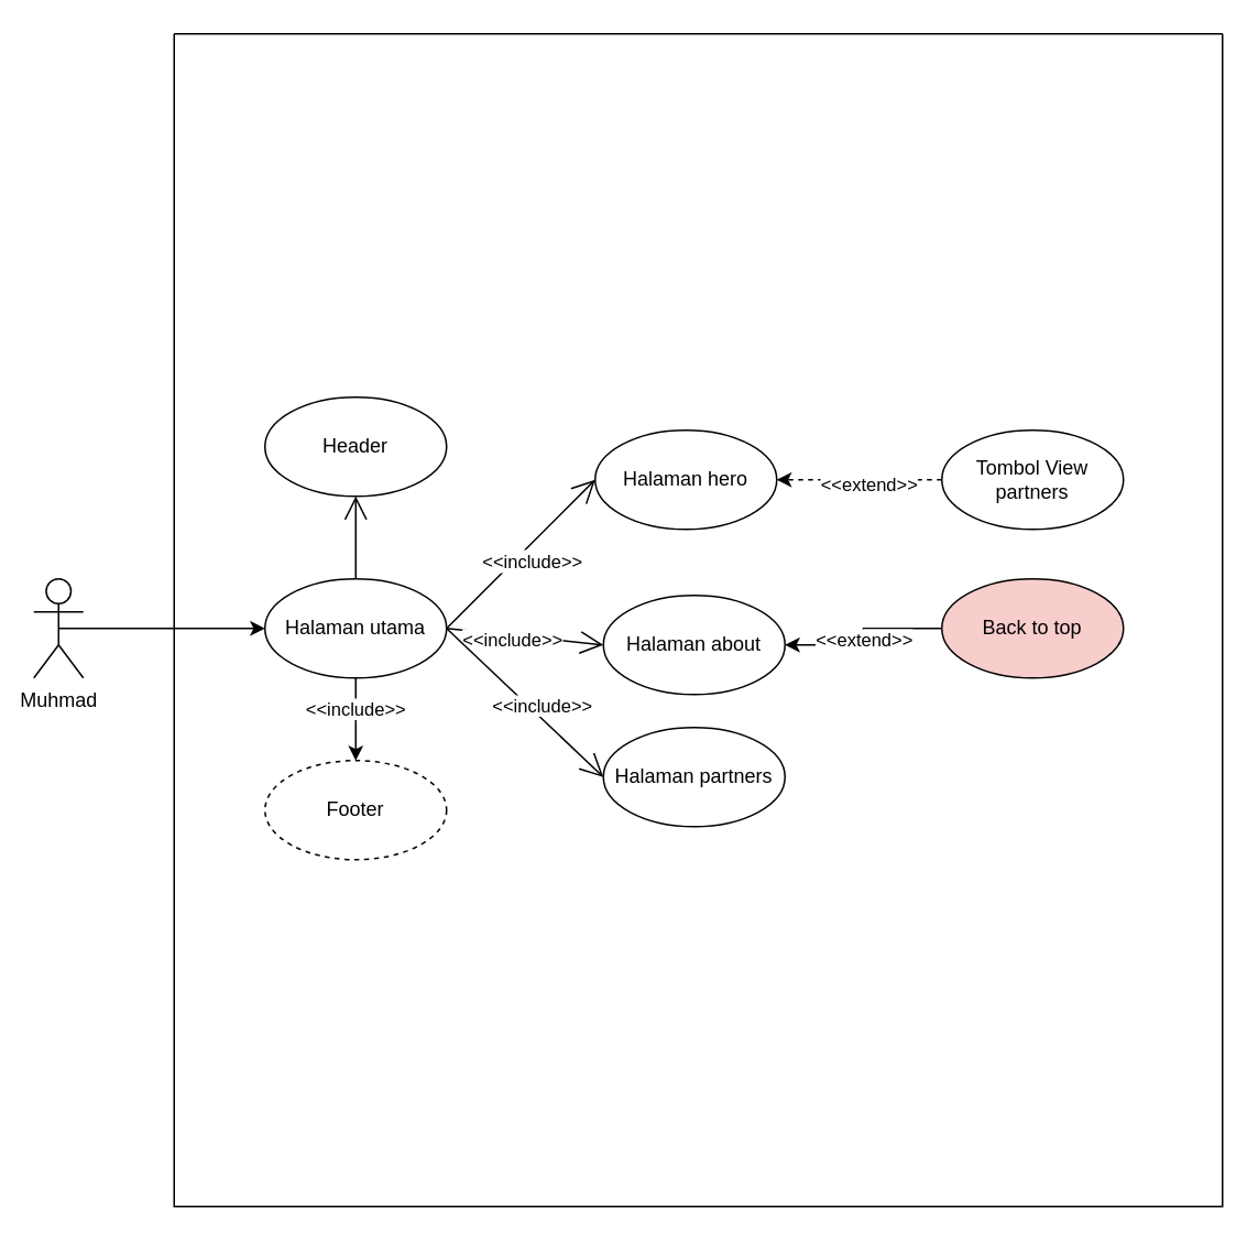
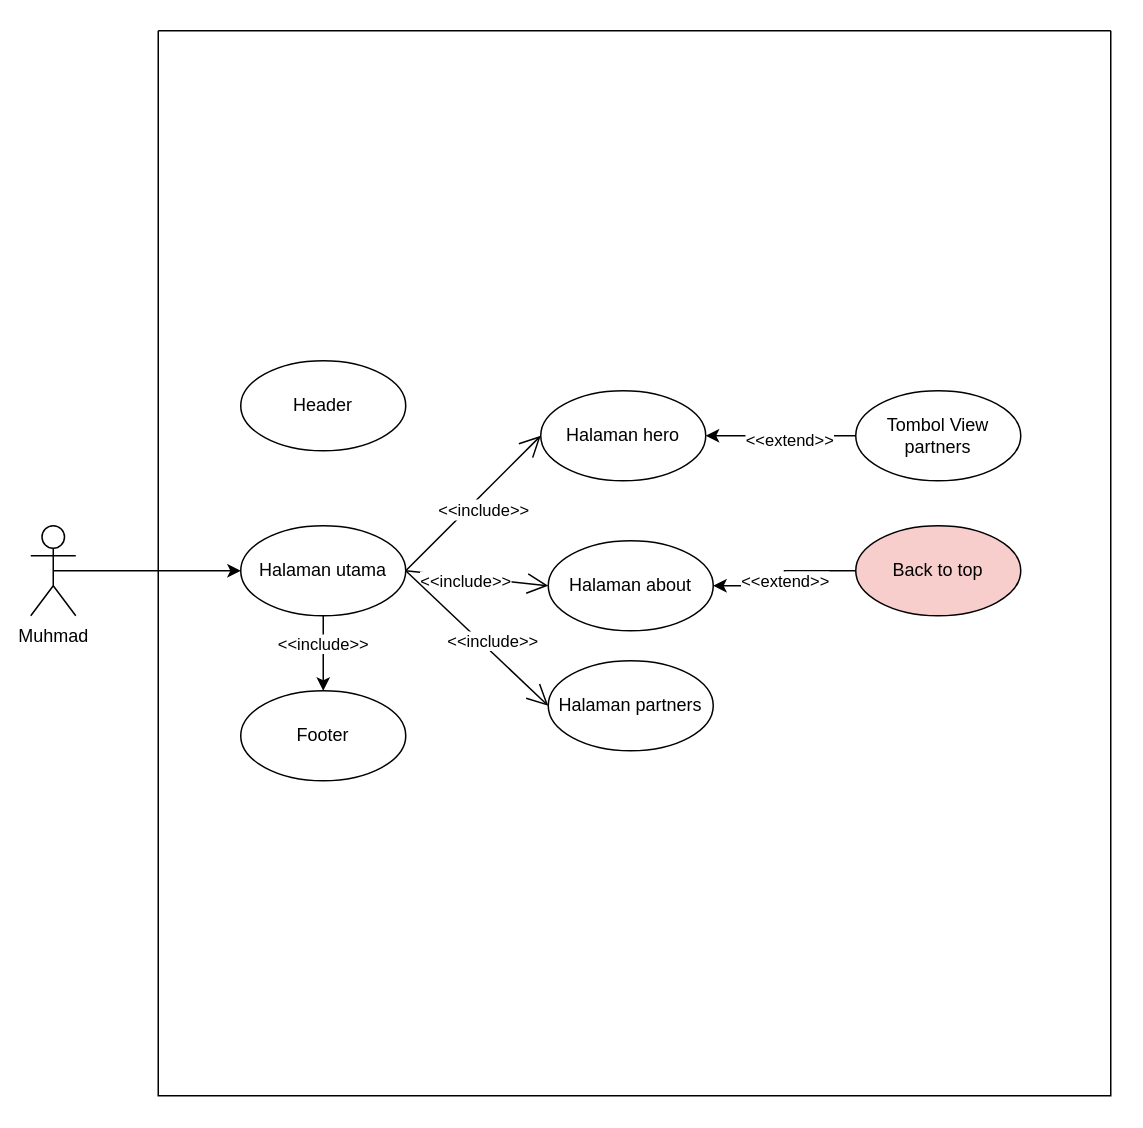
  <mxCell id="0" />
  <mxCell id="1" parent="0" />
  <mxCell id="2" style="edgeStyle=orthogonalEdgeStyle;rounded=0;orthogonalLoop=1;jettySize=auto;html=1;exitX=0.5;exitY=0.5;exitDx=0;exitDy=0;exitPerimeter=0;entryX=0;entryY=0.5;entryDx=0;entryDy=0;" edge="1" parent="1" source="3" target="7"><mxGeometry relative="1" as="geometry" /></mxCell>
  <mxCell id="3" value="Muhmad" style="shape=umlActor;verticalLabelPosition=bottom;verticalAlign=top;html=1;" parent="1" vertex="1"><mxGeometry x="20" y="350" width="30" height="60" as="geometry" /></mxCell>
  <mxCell id="4" value="" style="swimlane;startSize=0;" vertex="1" parent="1"><mxGeometry x="105" y="20" width="635" height="710" as="geometry" /></mxCell>
  <mxCell id="5" style="edgeStyle=orthogonalEdgeStyle;rounded=0;orthogonalLoop=1;jettySize=auto;html=1;" edge="1" parent="4" source="7" target="8"><mxGeometry relative="1" as="geometry" /></mxCell>
  <mxCell id="6" value="&amp;lt;&amp;lt;include&amp;gt;&amp;gt;" style="edgeLabel;html=1;align=center;verticalAlign=middle;resizable=0;points=[];" vertex="1" connectable="0" parent="5"><mxGeometry x="-0.278" y="-1" relative="1" as="geometry"><mxPoint as="offset" /></mxGeometry></mxCell>
  <mxCell id="7" value="Halaman utama" style="ellipse;whiteSpace=wrap;html=1;" vertex="1" parent="4"><mxGeometry x="55" y="330" width="110" height="60" as="geometry" /></mxCell>
- <mxCell id="8" value="Footer" style="ellipse;whiteSpace=wrap;html=1;dashed=1;" vertex="1" parent="4"><mxGeometry x="55" y="440" width="110" height="60" as="geometry" /></mxCell>
+ <mxCell id="8" value="Footer" style="ellipse;whiteSpace=wrap;html=1;" vertex="1" parent="4"><mxGeometry x="55" y="440" width="110" height="60" as="geometry" /></mxCell>
  <mxCell id="9" value="Halaman hero" style="ellipse;whiteSpace=wrap;html=1;" vertex="1" parent="4"><mxGeometry x="255" y="240" width="110" height="60" as="geometry" /></mxCell>
  <mxCell id="10" value="Halaman about" style="ellipse;whiteSpace=wrap;html=1;" vertex="1" parent="4"><mxGeometry x="260" y="340" width="110" height="60" as="geometry" /></mxCell>
  <mxCell id="11" value="Halaman partners" style="ellipse;whiteSpace=wrap;html=1;" vertex="1" parent="4"><mxGeometry x="260" y="420" width="110" height="60" as="geometry" /></mxCell>
  <mxCell id="12" value="" style="endArrow=open;endFill=1;endSize=12;html=1;rounded=0;exitX=1;exitY=0.5;exitDx=0;exitDy=0;entryX=0;entryY=0.5;entryDx=0;entryDy=0;" edge="1" parent="4" source="7" target="9"><mxGeometry width="160" relative="1" as="geometry"><mxPoint x="170" y="170" as="sourcePoint" /><mxPoint x="330" y="170" as="targetPoint" /></mxGeometry></mxCell>
  <mxCell id="13" value="Text" style="edgeLabel;html=1;align=center;verticalAlign=middle;resizable=0;points=[];" vertex="1" connectable="0" parent="12"><mxGeometry x="-0.006" y="-4" relative="1" as="geometry"><mxPoint as="offset" /></mxGeometry></mxCell>
  <mxCell id="14" value="&amp;lt;&amp;lt;include&amp;gt;&amp;gt;" style="edgeLabel;html=1;align=center;verticalAlign=middle;resizable=0;points=[];" vertex="1" connectable="0" parent="12"><mxGeometry x="0.017" y="-8" relative="1" as="geometry"><mxPoint as="offset" /></mxGeometry></mxCell>
  <mxCell id="15" value="" style="endArrow=open;endFill=1;endSize=12;html=1;rounded=0;exitX=1;exitY=0.5;exitDx=0;exitDy=0;entryX=0;entryY=0.5;entryDx=0;entryDy=0;" edge="1" parent="4" source="7" target="10"><mxGeometry width="160" relative="1" as="geometry"><mxPoint x="170" y="170" as="sourcePoint" /><mxPoint x="330" y="170" as="targetPoint" /></mxGeometry></mxCell>
  <mxCell id="16" value="&amp;lt;&amp;lt;include&amp;gt;&amp;gt;" style="edgeLabel;html=1;align=center;verticalAlign=middle;resizable=0;points=[];" vertex="1" connectable="0" parent="15"><mxGeometry x="-0.162" y="-2" relative="1" as="geometry"><mxPoint as="offset" /></mxGeometry></mxCell>
  <mxCell id="17" value="" style="endArrow=open;endFill=1;endSize=12;html=1;rounded=0;exitX=1;exitY=0.5;exitDx=0;exitDy=0;entryX=0;entryY=0.5;entryDx=0;entryDy=0;" edge="1" parent="4" source="7" target="11"><mxGeometry width="160" relative="1" as="geometry"><mxPoint x="170" y="170" as="sourcePoint" /><mxPoint x="330" y="170" as="targetPoint" /></mxGeometry></mxCell>
  <mxCell id="18" value="&amp;lt;&amp;lt;include&amp;gt;&amp;gt;" style="edgeLabel;html=1;align=center;verticalAlign=middle;resizable=0;points=[];" vertex="1" connectable="0" parent="17"><mxGeometry x="0.023" relative="1" as="geometry"><mxPoint x="9" as="offset" /></mxGeometry></mxCell>
  <mxCell id="19" value="Header" style="ellipse;whiteSpace=wrap;html=1;" vertex="1" parent="4"><mxGeometry x="55" y="220" width="110" height="60" as="geometry" /></mxCell>
- <mxCell id="20" value="" style="endArrow=open;endFill=1;endSize=12;html=1;rounded=0;exitX=0.5;exitY=0;exitDx=0;exitDy=0;entryX=0.5;entryY=1;entryDx=0;entryDy=0;" edge="1" parent="4" source="7" target="19"><mxGeometry width="160" relative="1" as="geometry"><mxPoint x="170" y="170" as="sourcePoint" /><mxPoint x="330" y="170" as="targetPoint" /></mxGeometry></mxCell>
- <mxCell id="21" style="edgeStyle=orthogonalEdgeStyle;rounded=0;orthogonalLoop=1;jettySize=auto;html=1;entryX=1;entryY=0.5;entryDx=0;entryDy=0;dashed=1;" edge="1" parent="4" source="23" target="9"><mxGeometry relative="1" as="geometry" /></mxCell>
+ <mxCell id="21" style="edgeStyle=orthogonalEdgeStyle;rounded=0;orthogonalLoop=1;jettySize=auto;html=1;entryX=1;entryY=0.5;entryDx=0;entryDy=0;" edge="1" parent="4" source="23" target="9"><mxGeometry relative="1" as="geometry" /></mxCell>
  <mxCell id="22" value="&amp;lt;&amp;lt;extend&amp;gt;&amp;gt;" style="edgeLabel;html=1;align=center;verticalAlign=middle;resizable=0;points=[];" vertex="1" connectable="0" parent="21"><mxGeometry x="-0.103" y="2" relative="1" as="geometry"><mxPoint as="offset" /></mxGeometry></mxCell>
  <mxCell id="23" value="&lt;div&gt;Tombol View &lt;br&gt;&lt;/div&gt;&lt;div&gt;partners&lt;br&gt;&lt;/div&gt;" style="ellipse;whiteSpace=wrap;html=1;" vertex="1" parent="4"><mxGeometry x="465" y="240" width="110" height="60" as="geometry" /></mxCell>
  <mxCell id="24" value="Back to top" style="ellipse;whiteSpace=wrap;html=1;fillColor=#f8cecc;" vertex="1" parent="4"><mxGeometry x="465" y="330" width="110" height="60" as="geometry" /></mxCell>
  <mxCell id="25" style="edgeStyle=orthogonalEdgeStyle;rounded=0;orthogonalLoop=1;jettySize=auto;html=1;entryX=1;entryY=0.5;entryDx=0;entryDy=0;" edge="1" parent="4" source="24" target="10"><mxGeometry relative="1" as="geometry"><mxPoint x="366" y="370" as="targetPoint" /></mxGeometry></mxCell>
  <mxCell id="26" value="&amp;lt;&amp;lt;extend&amp;gt;&amp;gt;" style="edgeLabel;html=1;align=center;verticalAlign=middle;resizable=0;points=[];" vertex="1" connectable="0" parent="25"><mxGeometry x="0.036" relative="1" as="geometry"><mxPoint as="offset" /></mxGeometry></mxCell>
